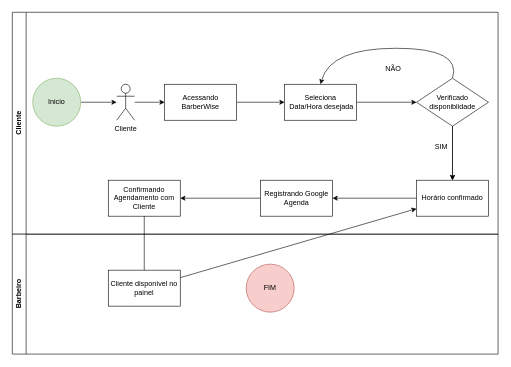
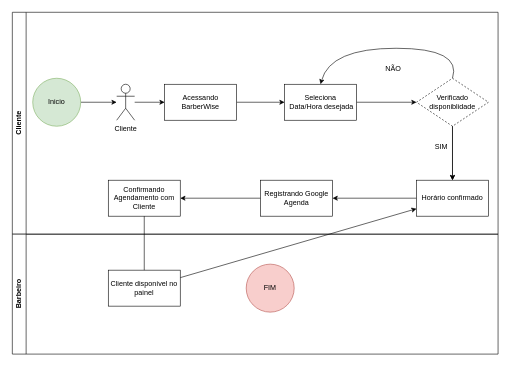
  <mxCell id="0" />
  <mxCell id="1" parent="0" />
  <mxCell id="2" value="Cliente" style="swimlane;horizontal=0;whiteSpace=wrap;html=1;" parent="1" vertex="1"><mxGeometry width="810" height="370" as="geometry" x="20" y="20" /></mxCell>
  <mxCell id="3" value="" style="edgeStyle=none;rounded=0;orthogonalLoop=1;jettySize=auto;html=1;" parent="2" source="4" target="6" edge="1"><mxGeometry relative="1" as="geometry" /></mxCell>
  <mxCell id="4" value="Horário confirmado" style="rounded=0;whiteSpace=wrap;html=1;" parent="2" vertex="1"><mxGeometry x="674" y="280" width="120" height="60" as="geometry" /></mxCell>
  <mxCell id="5" value="" style="edgeStyle=none;rounded=0;orthogonalLoop=1;jettySize=auto;html=1;" parent="2" source="6" target="7" edge="1"><mxGeometry relative="1" as="geometry" /></mxCell>
  <mxCell id="6" value="Registrando Google Agenda" style="whiteSpace=wrap;html=1;rounded=0;" parent="2" vertex="1"><mxGeometry x="414" y="280" width="120" height="60" as="geometry" /></mxCell>
  <mxCell id="7" value="Confirmando Agendamento com Cliente" style="whiteSpace=wrap;html=1;rounded=0;" parent="2" vertex="1"><mxGeometry x="160" y="280" width="120" height="60" as="geometry" /></mxCell>
  <mxCell id="8" value="" style="edgeStyle=none;rounded=0;orthogonalLoop=1;jettySize=auto;html=1;" parent="2" source="9" target="11" edge="1"><mxGeometry relative="1" as="geometry" /></mxCell>
  <mxCell id="9" value="Inicio" style="ellipse;whiteSpace=wrap;html=1;aspect=fixed;fillColor=#d5e8d4;strokeColor=#82b366;" parent="2" vertex="1"><mxGeometry x="34" y="110" width="80" height="80" as="geometry" /></mxCell>
  <mxCell id="10" value="" style="edgeStyle=none;rounded=0;orthogonalLoop=1;jettySize=auto;html=1;" parent="2" source="11" target="13" edge="1"><mxGeometry relative="1" as="geometry" /></mxCell>
  <mxCell id="11" value="Cliente&lt;div&gt;&lt;br&gt;&lt;/div&gt;" style="shape=umlActor;verticalLabelPosition=bottom;verticalAlign=top;html=1;outlineConnect=0;" parent="2" vertex="1"><mxGeometry x="174" y="120" width="30" height="60" as="geometry" /></mxCell>
  <mxCell id="12" value="" style="edgeStyle=none;rounded=0;orthogonalLoop=1;jettySize=auto;html=1;" parent="2" source="13" target="15" edge="1"><mxGeometry relative="1" as="geometry" /></mxCell>
  <mxCell id="13" value="Acessando BarberWise" style="rounded=0;whiteSpace=wrap;html=1;" parent="2" vertex="1"><mxGeometry x="254" y="120" width="120" height="60" as="geometry" /></mxCell>
  <mxCell id="14" value="" style="edgeStyle=none;rounded=0;orthogonalLoop=1;jettySize=auto;html=1;" parent="2" source="15" edge="1"><mxGeometry relative="1" as="geometry"><mxPoint x="674" y="150" as="targetPoint" /></mxGeometry></mxCell>
  <mxCell id="15" value="Seleciona&lt;div&gt;&amp;nbsp;Data/Hora desejada&lt;/div&gt;" style="rounded=0;whiteSpace=wrap;html=1;" parent="2" vertex="1"><mxGeometry x="454" y="120" width="120" height="60" as="geometry" /></mxCell>
  <mxCell id="16" value="NÃO" style="text;html=1;align=center;verticalAlign=middle;resizable=0;points=[];autosize=1;strokeColor=none;fillColor=none;" parent="2" vertex="1"><mxGeometry x="610" y="80" width="50" height="30" as="geometry" /></mxCell>
  <mxCell id="17" value="" style="curved=1;endArrow=classic;html=1;rounded=0;exitX=0.5;exitY=0;exitDx=0;exitDy=0;entryX=0.5;entryY=0;entryDx=0;entryDy=0;" parent="2" target="15" edge="1"><mxGeometry width="50" height="50" relative="1" as="geometry"><mxPoint x="734" y="110" as="sourcePoint" /><mxPoint x="760" y="60" as="targetPoint" /><Array as="points"><mxPoint x="750" y="60" /><mxPoint x="530" y="60" /></Array></mxGeometry></mxCell>
- <mxCell id="18" value="Verificado disponiblidade" style="rhombus;whiteSpace=wrap;html=1;rounded=0;" parent="2" vertex="1"><mxGeometry x="674" y="110" width="120" height="80" as="geometry" /></mxCell>
+ <mxCell id="18" value="Verificado disponiblidade" style="rhombus;whiteSpace=wrap;html=1;rounded=0;dashed=1;" parent="2" vertex="1"><mxGeometry x="674" y="110" width="120" height="80" as="geometry" /></mxCell>
  <mxCell id="19" value="" style="edgeStyle=none;rounded=0;orthogonalLoop=1;jettySize=auto;html=1;" parent="2" source="18" target="4" edge="1"><mxGeometry relative="1" as="geometry" /></mxCell>
  <mxCell id="20" value="SIM" style="edgeLabel;html=1;align=center;verticalAlign=middle;resizable=0;points=[];fontSize=12;" parent="19" vertex="1" connectable="0"><mxGeometry x="-0.244" y="4" relative="1" as="geometry"><mxPoint x="-24" as="offset" /></mxGeometry></mxCell>
  <mxCell id="21" value="" style="edgeStyle=none;rounded=0;orthogonalLoop=1;jettySize=auto;html=1;" parent="2" source="18" target="4" edge="1"><mxGeometry relative="1" as="geometry" /></mxCell>
  <mxCell id="22" value="Barbeiro" style="swimlane;horizontal=0;whiteSpace=wrap;html=1;" parent="1" vertex="1"><mxGeometry y="390" width="810" height="200" as="geometry" x="20" /></mxCell>
  <mxCell id="23" value="" style="edgeStyle=none;rounded=0;orthogonalLoop=1;jettySize=auto;html=1;" parent="22" source="24" target="4" edge="1"><mxGeometry relative="1" as="geometry" /></mxCell>
  <mxCell id="24" value="Cliente disponível no painel" style="whiteSpace=wrap;html=1;rounded=0;" parent="22" vertex="1"><mxGeometry x="160" y="60" width="120" height="60" as="geometry" /></mxCell>
  <mxCell id="25" value="FIM" style="ellipse;whiteSpace=wrap;html=1;rounded=0;fillColor=#f8cecc;strokeColor=#b85450;" parent="22" vertex="1"><mxGeometry x="390" y="50" width="80" height="80" as="geometry" /></mxCell>
  <mxCell id="26" value="" style="edgeStyle=none;rounded=0;orthogonalLoop=1;jettySize=auto;html=1;endArrow=none;" parent="1" source="7" target="24" edge="1"><mxGeometry relative="1" as="geometry" /></mxCell>
